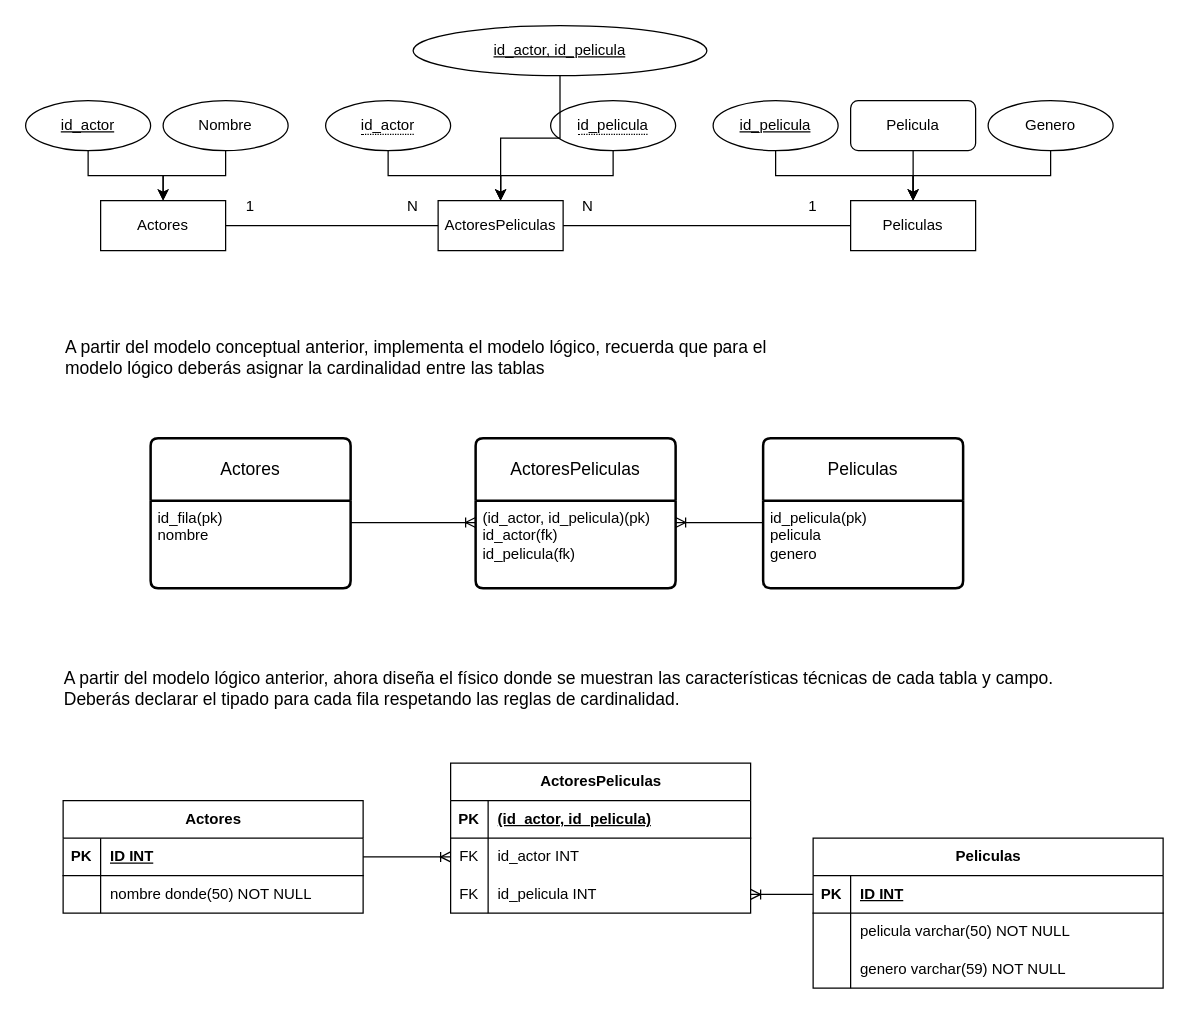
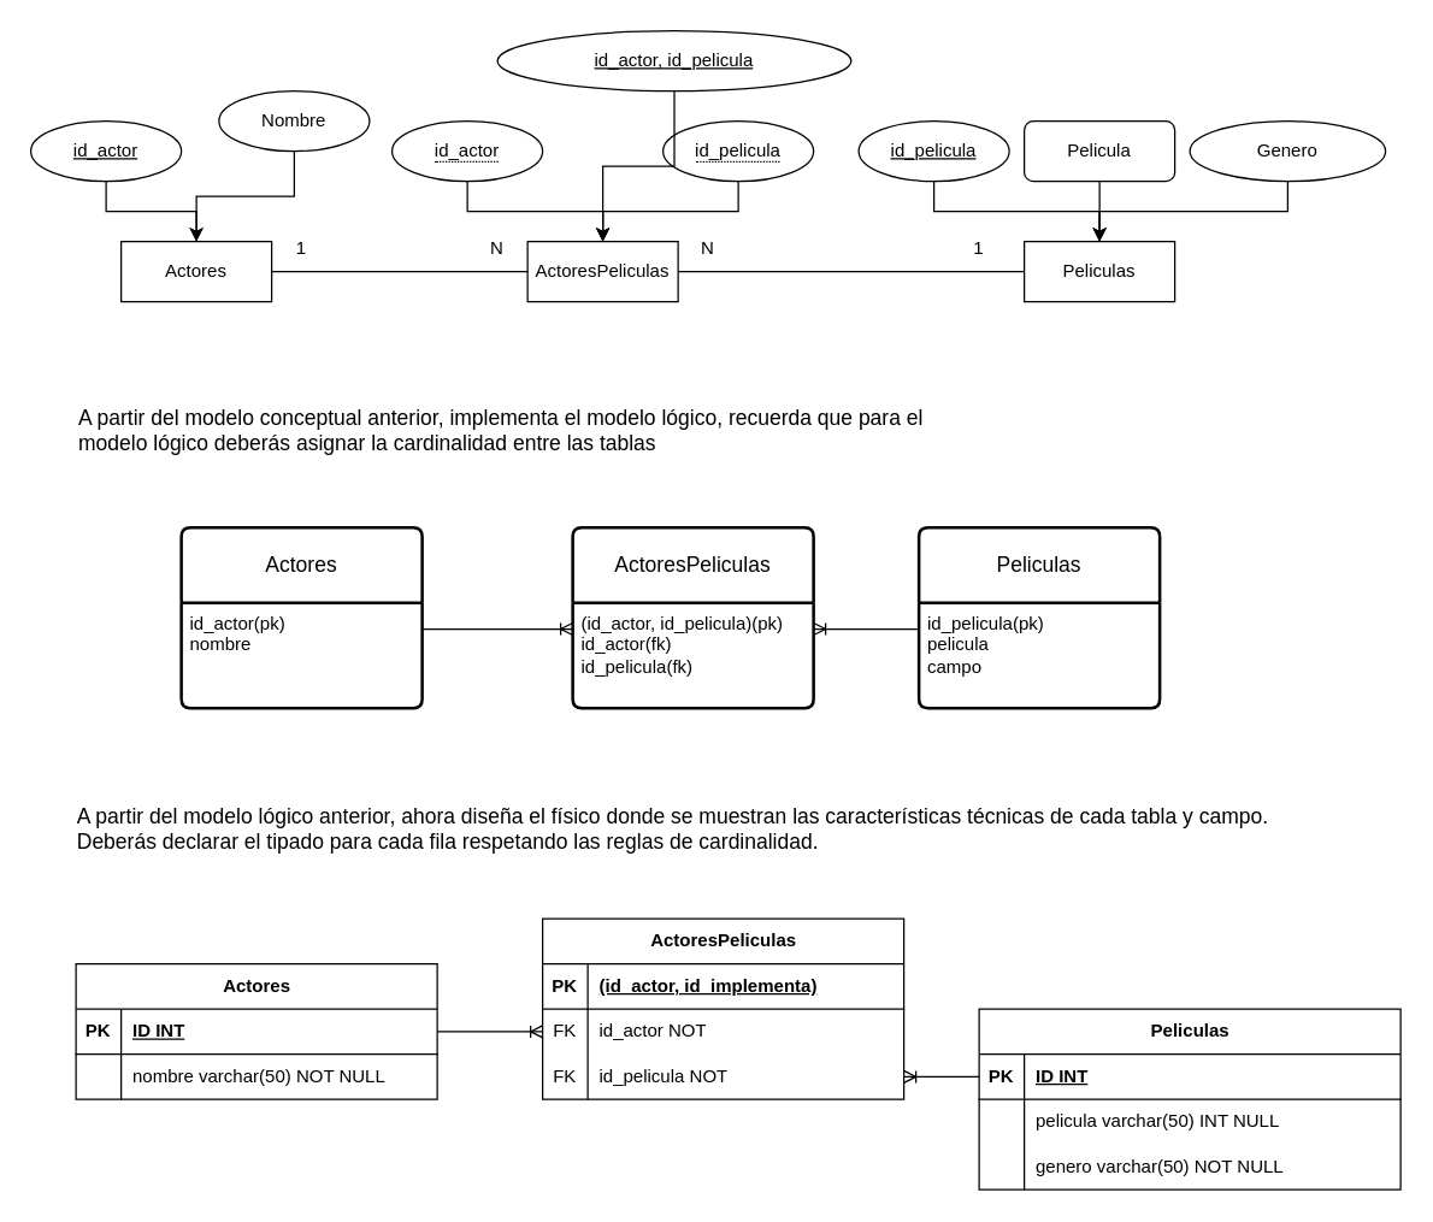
  <mxCell id="0" />
  <mxCell id="1" parent="0" />
  <mxCell id="2" value="Peliculas" style="whiteSpace=wrap;html=1;align=center;" vertex="1" parent="1"><mxGeometry x="680" y="160" width="100" height="40" as="geometry" /></mxCell>
  <mxCell id="3" value="Actores" style="whiteSpace=wrap;html=1;align=center;" vertex="1" parent="1"><mxGeometry x="80" y="160" width="100" height="40" as="geometry" /></mxCell>
  <mxCell id="4" style="edgeStyle=orthogonalEdgeStyle;rounded=0;orthogonalLoop=1;jettySize=auto;html=1;exitX=0.5;exitY=1;exitDx=0;exitDy=0;entryX=0.5;entryY=0;entryDx=0;entryDy=0;" edge="1" parent="1" source="5" target="2"><mxGeometry relative="1" as="geometry" /></mxCell>
  <mxCell id="5" value="Pelicula" style="whiteSpace=wrap;html=1;align=center;rounded=1;" vertex="1" parent="1"><mxGeometry x="680" y="80" width="100" height="40" as="geometry" /></mxCell>
  <mxCell id="6" style="edgeStyle=orthogonalEdgeStyle;rounded=0;orthogonalLoop=1;jettySize=auto;html=1;exitX=0.5;exitY=1;exitDx=0;exitDy=0;entryX=0.5;entryY=0;entryDx=0;entryDy=0;" edge="1" parent="1" source="7" target="3"><mxGeometry relative="1" as="geometry" /></mxCell>
- <mxCell id="7" value="Nombre" style="ellipse;whiteSpace=wrap;html=1;align=center;" vertex="1" parent="1"><mxGeometry x="130" y="80" width="100" height="40" as="geometry" /></mxCell>
+ <mxCell id="7" value="Nombre" style="ellipse;whiteSpace=wrap;html=1;align=center;" vertex="1" parent="1"><mxGeometry x="145" y="60" width="100" height="40" as="geometry" /></mxCell>
  <mxCell id="8" style="edgeStyle=orthogonalEdgeStyle;rounded=0;orthogonalLoop=1;jettySize=auto;html=1;exitX=0.5;exitY=1;exitDx=0;exitDy=0;entryX=0.5;entryY=0;entryDx=0;entryDy=0;" edge="1" parent="1" source="9" target="2"><mxGeometry relative="1" as="geometry" /></mxCell>
- <mxCell id="9" value="Genero" style="ellipse;whiteSpace=wrap;html=1;align=center;" vertex="1" parent="1"><mxGeometry x="790" y="80" width="100" height="40" as="geometry" /></mxCell>
+ <mxCell id="9" value="Genero" style="ellipse;whiteSpace=wrap;html=1;align=center;" vertex="1" parent="1"><mxGeometry x="790" y="80" width="130" height="40" as="geometry" /></mxCell>
  <mxCell id="10" style="edgeStyle=orthogonalEdgeStyle;rounded=0;orthogonalLoop=1;jettySize=auto;html=1;exitX=0.5;exitY=1;exitDx=0;exitDy=0;entryX=0.5;entryY=0;entryDx=0;entryDy=0;" edge="1" parent="1" source="11" target="2"><mxGeometry relative="1" as="geometry" /></mxCell>
  <mxCell id="11" value="id_pelicula" style="ellipse;whiteSpace=wrap;html=1;align=center;fontStyle=4;" vertex="1" parent="1"><mxGeometry x="570" y="80" width="100" height="40" as="geometry" /></mxCell>
  <mxCell id="12" style="edgeStyle=orthogonalEdgeStyle;rounded=0;orthogonalLoop=1;jettySize=auto;html=1;exitX=0.5;exitY=1;exitDx=0;exitDy=0;entryX=0.5;entryY=0;entryDx=0;entryDy=0;" edge="1" parent="1" source="13" target="3"><mxGeometry relative="1" as="geometry" /></mxCell>
  <mxCell id="13" value="id_actor" style="ellipse;whiteSpace=wrap;html=1;align=center;fontStyle=4;" vertex="1" parent="1"><mxGeometry x="20" y="80" width="100" height="40" as="geometry" /></mxCell>
  <mxCell id="14" style="edgeStyle=orthogonalEdgeStyle;rounded=0;orthogonalLoop=1;jettySize=auto;html=1;exitX=0.5;exitY=1;exitDx=0;exitDy=0;" edge="1" parent="1" source="2" target="2"><mxGeometry relative="1" as="geometry" /></mxCell>
  <mxCell id="15" value="ActoresPeliculas" style="whiteSpace=wrap;html=1;align=center;" vertex="1" parent="1"><mxGeometry x="350" y="160" width="100" height="40" as="geometry" /></mxCell>
  <mxCell id="16" style="edgeStyle=orthogonalEdgeStyle;rounded=0;orthogonalLoop=1;jettySize=auto;html=1;exitX=0.5;exitY=1;exitDx=0;exitDy=0;entryX=0.5;entryY=0;entryDx=0;entryDy=0;" edge="1" parent="1" source="17" target="15"><mxGeometry relative="1" as="geometry" /></mxCell>
  <mxCell id="17" value="&lt;span style=&quot;border-bottom: 1px dotted&quot;&gt;id_actor&lt;/span&gt;" style="ellipse;whiteSpace=wrap;html=1;align=center;" vertex="1" parent="1"><mxGeometry x="260" y="80" width="100" height="40" as="geometry" /></mxCell>
  <mxCell id="18" style="edgeStyle=orthogonalEdgeStyle;rounded=0;orthogonalLoop=1;jettySize=auto;html=1;exitX=0.5;exitY=1;exitDx=0;exitDy=0;entryX=0.5;entryY=0;entryDx=0;entryDy=0;" edge="1" parent="1" source="19" target="15"><mxGeometry relative="1" as="geometry" /></mxCell>
  <mxCell id="19" value="&lt;span style=&quot;border-bottom: 1px dotted&quot;&gt;id_pelicula&lt;/span&gt;" style="ellipse;whiteSpace=wrap;html=1;align=center;" vertex="1" parent="1"><mxGeometry x="440" y="80" width="100" height="40" as="geometry" /></mxCell>
  <mxCell id="20" style="edgeStyle=orthogonalEdgeStyle;rounded=0;orthogonalLoop=1;jettySize=auto;html=1;exitX=0.5;exitY=1;exitDx=0;exitDy=0;entryX=0.5;entryY=0;entryDx=0;entryDy=0;" edge="1" parent="1" source="21" target="15"><mxGeometry relative="1" as="geometry" /></mxCell>
  <mxCell id="21" value="id_actor, id_pelicula" style="ellipse;whiteSpace=wrap;html=1;align=center;fontStyle=4;" vertex="1" parent="1"><mxGeometry x="330" y="20" width="235" height="40" as="geometry" /></mxCell>
  <mxCell id="22" value="" style="endArrow=none;html=1;rounded=0;entryX=0;entryY=0.5;entryDx=0;entryDy=0;exitX=1;exitY=0.5;exitDx=0;exitDy=0;" edge="1" parent="1" source="15" target="2"><mxGeometry relative="1" as="geometry"><mxPoint x="480" y="179.5" as="sourcePoint" /><mxPoint x="640" y="179.5" as="targetPoint" /></mxGeometry></mxCell>
  <mxCell id="23" value="" style="endArrow=none;html=1;rounded=0;entryX=0;entryY=0.5;entryDx=0;entryDy=0;exitX=1;exitY=0.5;exitDx=0;exitDy=0;" edge="1" parent="1" source="3" target="15"><mxGeometry relative="1" as="geometry"><mxPoint x="210" y="180" as="sourcePoint" /><mxPoint x="340" y="179.5" as="targetPoint" /></mxGeometry></mxCell>
  <mxCell id="24" value="N" style="text;html=1;align=center;verticalAlign=middle;whiteSpace=wrap;rounded=0;" vertex="1" parent="1"><mxGeometry x="300" y="150" width="60" height="30" as="geometry" /></mxCell>
  <mxCell id="25" value="N" style="text;html=1;align=center;verticalAlign=middle;whiteSpace=wrap;rounded=0;" vertex="1" parent="1"><mxGeometry x="440" y="150" width="60" height="30" as="geometry" /></mxCell>
  <mxCell id="26" value="1" style="text;html=1;align=center;verticalAlign=middle;whiteSpace=wrap;rounded=0;" vertex="1" parent="1"><mxGeometry x="620" y="150" width="60" height="30" as="geometry" /></mxCell>
  <mxCell id="27" value="1" style="text;html=1;align=center;verticalAlign=middle;whiteSpace=wrap;rounded=0;" vertex="1" parent="1"><mxGeometry x="170" y="150" width="60" height="30" as="geometry" /></mxCell>
  <mxCell id="28" value="&lt;font style=&quot;font-size: 14px;&quot;&gt;A partir del modelo conceptual anterior, implementa el modelo lógico, recuerda que para el&lt;br&gt;modelo lógico deberás asignar la cardinalidad entre las tablas&lt;/font&gt;" style="text;html=1;align=left;verticalAlign=middle;whiteSpace=wrap;rounded=0;" vertex="1" parent="1"><mxGeometry x="50" y="260" width="730" height="50" as="geometry" /></mxCell>
  <mxCell id="29" value="ActoresPeliculas" style="swimlane;childLayout=stackLayout;horizontal=1;startSize=50;horizontalStack=0;rounded=1;fontSize=14;fontStyle=0;strokeWidth=2;resizeParent=0;resizeLast=1;shadow=0;dashed=0;align=center;arcSize=4;whiteSpace=wrap;html=1;" vertex="1" parent="1"><mxGeometry x="380" y="350" width="160" height="120" as="geometry" /></mxCell>
  <mxCell id="30" value="(id_actor, id_pelicula)(pk)&lt;div&gt;id_actor(fk)&lt;/div&gt;&lt;div&gt;id_pelicula(fk)&lt;/div&gt;" style="align=left;strokeColor=none;fillColor=none;spacingLeft=4;fontSize=12;verticalAlign=top;resizable=0;rotatable=0;part=1;html=1;" vertex="1" parent="29"><mxGeometry y="50" width="160" height="70" as="geometry" /></mxCell>
  <mxCell id="31" value="Peliculas" style="swimlane;childLayout=stackLayout;horizontal=1;startSize=50;horizontalStack=0;rounded=1;fontSize=14;fontStyle=0;strokeWidth=2;resizeParent=0;resizeLast=1;shadow=0;dashed=0;align=center;arcSize=4;whiteSpace=wrap;html=1;" vertex="1" parent="1"><mxGeometry x="610" y="350" width="160" height="120" as="geometry" /></mxCell>
- <mxCell id="32" value="id_pelicula(pk)&lt;div&gt;pelicula&lt;/div&gt;&lt;div&gt;genero&lt;/div&gt;" style="align=left;strokeColor=none;fillColor=none;spacingLeft=4;fontSize=12;verticalAlign=top;resizable=0;rotatable=0;part=1;html=1;" vertex="1" parent="31"><mxGeometry y="50" width="160" height="70" as="geometry" /></mxCell>
+ <mxCell id="32" value="id_pelicula(pk)&lt;div&gt;pelicula&lt;/div&gt;&lt;div&gt;campo&lt;/div&gt;" style="align=left;strokeColor=none;fillColor=none;spacingLeft=4;fontSize=12;verticalAlign=top;resizable=0;rotatable=0;part=1;html=1;" vertex="1" parent="31"><mxGeometry y="50" width="160" height="70" as="geometry" /></mxCell>
  <mxCell id="33" value="Actores" style="swimlane;childLayout=stackLayout;horizontal=1;startSize=50;horizontalStack=0;rounded=1;fontSize=14;fontStyle=0;strokeWidth=2;resizeParent=0;resizeLast=1;shadow=0;dashed=0;align=center;arcSize=4;whiteSpace=wrap;html=1;" vertex="1" parent="1"><mxGeometry x="120" y="350" width="160" height="120" as="geometry" /></mxCell>
- <mxCell id="34" value="id_fila(pk)&lt;div&gt;nombre&lt;/div&gt;" style="align=left;strokeColor=none;fillColor=none;spacingLeft=4;fontSize=12;verticalAlign=top;resizable=0;rotatable=0;part=1;html=1;" vertex="1" parent="33"><mxGeometry y="50" width="160" height="70" as="geometry" /></mxCell>
+ <mxCell id="34" value="id_actor(pk)&lt;div&gt;nombre&lt;/div&gt;" style="align=left;strokeColor=none;fillColor=none;spacingLeft=4;fontSize=12;verticalAlign=top;resizable=0;rotatable=0;part=1;html=1;" vertex="1" parent="33"><mxGeometry y="50" width="160" height="70" as="geometry" /></mxCell>
  <mxCell id="35" value="" style="fontSize=12;html=1;endArrow=ERoneToMany;rounded=0;exitX=1;exitY=0.25;exitDx=0;exitDy=0;entryX=0;entryY=0.25;entryDx=0;entryDy=0;" edge="1" parent="1" source="34" target="30"><mxGeometry width="100" height="100" relative="1" as="geometry"><mxPoint x="240" y="585" as="sourcePoint" /><mxPoint x="340" y="485" as="targetPoint" /></mxGeometry></mxCell>
  <mxCell id="36" value="" style="fontSize=12;html=1;endArrow=ERoneToMany;rounded=0;exitX=0;exitY=0.25;exitDx=0;exitDy=0;entryX=1;entryY=0.25;entryDx=0;entryDy=0;" edge="1" parent="1" source="32" target="30"><mxGeometry width="100" height="100" relative="1" as="geometry"><mxPoint x="640" y="420" as="sourcePoint" /><mxPoint x="560" y="420" as="targetPoint" /></mxGeometry></mxCell>
  <mxCell id="37" value="&lt;div style=&quot;text-align: left;&quot;&gt;&lt;span style=&quot;font-size: 14px; background-color: initial;&quot;&gt;A partir del modelo lógico anterior, ahora diseña el físico donde se muestran las&amp;nbsp;&lt;/span&gt;&lt;span style=&quot;font-size: 14px; background-color: initial;&quot;&gt;características técnicas de cada tabla y campo. Deberás declarar el tipado para cada fila&amp;nbsp;&lt;/span&gt;&lt;span style=&quot;font-size: 14px; background-color: initial;&quot;&gt;respetando las reglas de cardinalidad.&lt;/span&gt;&lt;/div&gt;" style="text;html=1;align=center;verticalAlign=middle;whiteSpace=wrap;rounded=0;" vertex="1" parent="1"><mxGeometry x="50" y="520" width="820" height="60" as="geometry" /></mxCell>
  <mxCell id="38" value="ActoresPeliculas" style="shape=table;startSize=30;container=1;collapsible=1;childLayout=tableLayout;fixedRows=1;rowLines=0;fontStyle=1;align=center;resizeLast=1;html=1;" vertex="1" parent="1"><mxGeometry x="360" y="610" width="240" height="120" as="geometry" /></mxCell>
  <mxCell id="39" value="" style="shape=tableRow;horizontal=0;startSize=0;swimlaneHead=0;swimlaneBody=0;fillColor=none;collapsible=0;dropTarget=0;points=[[0,0.5],[1,0.5]];portConstraint=eastwest;top=0;left=0;right=0;bottom=1;" vertex="1" parent="38"><mxGeometry y="30" width="240" height="30" as="geometry" /></mxCell>
  <mxCell id="40" value="PK" style="shape=partialRectangle;connectable=0;fillColor=none;top=0;left=0;bottom=0;right=0;fontStyle=1;overflow=hidden;whiteSpace=wrap;html=1;" vertex="1" parent="39"><mxGeometry width="30" height="30" as="geometry"><mxRectangle width="30" height="30" as="alternateBounds" /></mxGeometry></mxCell>
- <mxCell id="41" value="(id_actor, id_pelicula)" style="shape=partialRectangle;connectable=0;fillColor=none;top=0;left=0;bottom=0;right=0;align=left;spacingLeft=6;fontStyle=5;overflow=hidden;whiteSpace=wrap;html=1;" vertex="1" parent="39"><mxGeometry x="30" width="210" height="30" as="geometry"><mxRectangle width="210" height="30" as="alternateBounds" /></mxGeometry></mxCell>
+ <mxCell id="41" value="(id_actor, id_implementa)" style="shape=partialRectangle;connectable=0;fillColor=none;top=0;left=0;bottom=0;right=0;align=left;spacingLeft=6;fontStyle=5;overflow=hidden;whiteSpace=wrap;html=1;" vertex="1" parent="39"><mxGeometry x="30" width="210" height="30" as="geometry"><mxRectangle width="210" height="30" as="alternateBounds" /></mxGeometry></mxCell>
  <mxCell id="42" value="" style="shape=tableRow;horizontal=0;startSize=0;swimlaneHead=0;swimlaneBody=0;fillColor=none;collapsible=0;dropTarget=0;points=[[0,0.5],[1,0.5]];portConstraint=eastwest;top=0;left=0;right=0;bottom=0;" vertex="1" parent="38"><mxGeometry y="60" width="240" height="30" as="geometry" /></mxCell>
  <mxCell id="43" value="FK" style="shape=partialRectangle;connectable=0;fillColor=none;top=0;left=0;bottom=0;right=0;editable=1;overflow=hidden;whiteSpace=wrap;html=1;" vertex="1" parent="42"><mxGeometry width="30" height="30" as="geometry"><mxRectangle width="30" height="30" as="alternateBounds" /></mxGeometry></mxCell>
- <mxCell id="44" value="id_actor INT" style="shape=partialRectangle;connectable=0;fillColor=none;top=0;left=0;bottom=0;right=0;align=left;spacingLeft=6;overflow=hidden;whiteSpace=wrap;html=1;" vertex="1" parent="42"><mxGeometry x="30" width="210" height="30" as="geometry"><mxRectangle width="210" height="30" as="alternateBounds" /></mxGeometry></mxCell>
+ <mxCell id="44" value="id_actor NOT" style="shape=partialRectangle;connectable=0;fillColor=none;top=0;left=0;bottom=0;right=0;align=left;spacingLeft=6;overflow=hidden;whiteSpace=wrap;html=1;" vertex="1" parent="42"><mxGeometry x="30" width="210" height="30" as="geometry"><mxRectangle width="210" height="30" as="alternateBounds" /></mxGeometry></mxCell>
  <mxCell id="45" value="" style="shape=tableRow;horizontal=0;startSize=0;swimlaneHead=0;swimlaneBody=0;fillColor=none;collapsible=0;dropTarget=0;points=[[0,0.5],[1,0.5]];portConstraint=eastwest;top=0;left=0;right=0;bottom=0;" vertex="1" parent="38"><mxGeometry y="90" width="240" height="30" as="geometry" /></mxCell>
  <mxCell id="46" value="FK" style="shape=partialRectangle;connectable=0;fillColor=none;top=0;left=0;bottom=0;right=0;editable=1;overflow=hidden;whiteSpace=wrap;html=1;" vertex="1" parent="45"><mxGeometry width="30" height="30" as="geometry"><mxRectangle width="30" height="30" as="alternateBounds" /></mxGeometry></mxCell>
- <mxCell id="47" value="id_pelicula INT" style="shape=partialRectangle;connectable=0;fillColor=none;top=0;left=0;bottom=0;right=0;align=left;spacingLeft=6;overflow=hidden;whiteSpace=wrap;html=1;" vertex="1" parent="45"><mxGeometry x="30" width="210" height="30" as="geometry"><mxRectangle width="210" height="30" as="alternateBounds" /></mxGeometry></mxCell>
+ <mxCell id="47" value="id_pelicula NOT" style="shape=partialRectangle;connectable=0;fillColor=none;top=0;left=0;bottom=0;right=0;align=left;spacingLeft=6;overflow=hidden;whiteSpace=wrap;html=1;" vertex="1" parent="45"><mxGeometry x="30" width="210" height="30" as="geometry"><mxRectangle width="210" height="30" as="alternateBounds" /></mxGeometry></mxCell>
  <mxCell id="48" value="Peliculas" style="shape=table;startSize=30;container=1;collapsible=1;childLayout=tableLayout;fixedRows=1;rowLines=0;fontStyle=1;align=center;resizeLast=1;html=1;" vertex="1" parent="1"><mxGeometry x="650" y="670" width="280" height="120" as="geometry" /></mxCell>
  <mxCell id="49" value="" style="shape=tableRow;horizontal=0;startSize=0;swimlaneHead=0;swimlaneBody=0;fillColor=none;collapsible=0;dropTarget=0;points=[[0,0.5],[1,0.5]];portConstraint=eastwest;top=0;left=0;right=0;bottom=1;" vertex="1" parent="48"><mxGeometry y="30" width="280" height="30" as="geometry" /></mxCell>
  <mxCell id="50" value="PK" style="shape=partialRectangle;connectable=0;fillColor=none;top=0;left=0;bottom=0;right=0;fontStyle=1;overflow=hidden;whiteSpace=wrap;html=1;" vertex="1" parent="49"><mxGeometry width="30" height="30" as="geometry"><mxRectangle width="30" height="30" as="alternateBounds" /></mxGeometry></mxCell>
  <mxCell id="51" value="ID INT" style="shape=partialRectangle;connectable=0;fillColor=none;top=0;left=0;bottom=0;right=0;align=left;spacingLeft=6;fontStyle=5;overflow=hidden;whiteSpace=wrap;html=1;" vertex="1" parent="49"><mxGeometry x="30" width="250" height="30" as="geometry"><mxRectangle width="250" height="30" as="alternateBounds" /></mxGeometry></mxCell>
  <mxCell id="52" value="" style="shape=tableRow;horizontal=0;startSize=0;swimlaneHead=0;swimlaneBody=0;fillColor=none;collapsible=0;dropTarget=0;points=[[0,0.5],[1,0.5]];portConstraint=eastwest;top=0;left=0;right=0;bottom=0;" vertex="1" parent="48"><mxGeometry y="60" width="280" height="30" as="geometry" /></mxCell>
  <mxCell id="53" value="" style="shape=partialRectangle;connectable=0;fillColor=none;top=0;left=0;bottom=0;right=0;editable=1;overflow=hidden;whiteSpace=wrap;html=1;" vertex="1" parent="52"><mxGeometry width="30" height="30" as="geometry"><mxRectangle width="30" height="30" as="alternateBounds" /></mxGeometry></mxCell>
- <mxCell id="54" value="pelicula varchar(50) NOT NULL&amp;nbsp;" style="shape=partialRectangle;connectable=0;fillColor=none;top=0;left=0;bottom=0;right=0;align=left;spacingLeft=6;overflow=hidden;whiteSpace=wrap;html=1;" vertex="1" parent="52"><mxGeometry x="30" width="250" height="30" as="geometry"><mxRectangle width="250" height="30" as="alternateBounds" /></mxGeometry></mxCell>
+ <mxCell id="54" value="pelicula varchar(50) INT NULL&amp;nbsp;" style="shape=partialRectangle;connectable=0;fillColor=none;top=0;left=0;bottom=0;right=0;align=left;spacingLeft=6;overflow=hidden;whiteSpace=wrap;html=1;" vertex="1" parent="52"><mxGeometry x="30" width="250" height="30" as="geometry"><mxRectangle width="250" height="30" as="alternateBounds" /></mxGeometry></mxCell>
  <mxCell id="55" value="" style="shape=tableRow;horizontal=0;startSize=0;swimlaneHead=0;swimlaneBody=0;fillColor=none;collapsible=0;dropTarget=0;points=[[0,0.5],[1,0.5]];portConstraint=eastwest;top=0;left=0;right=0;bottom=0;" vertex="1" parent="48"><mxGeometry y="90" width="280" height="30" as="geometry" /></mxCell>
  <mxCell id="56" value="" style="shape=partialRectangle;connectable=0;fillColor=none;top=0;left=0;bottom=0;right=0;editable=1;overflow=hidden;whiteSpace=wrap;html=1;" vertex="1" parent="55"><mxGeometry width="30" height="30" as="geometry"><mxRectangle width="30" height="30" as="alternateBounds" /></mxGeometry></mxCell>
- <mxCell id="57" value="genero varchar(59) NOT NULL&lt;span style=&quot;background-color: initial;&quot;&gt;&amp;nbsp;&lt;/span&gt;" style="shape=partialRectangle;connectable=0;fillColor=none;top=0;left=0;bottom=0;right=0;align=left;spacingLeft=6;overflow=hidden;whiteSpace=wrap;html=1;" vertex="1" parent="55"><mxGeometry x="30" width="250" height="30" as="geometry"><mxRectangle width="250" height="30" as="alternateBounds" /></mxGeometry></mxCell>
+ <mxCell id="57" value="genero varchar(50) NOT NULL&lt;span style=&quot;background-color: initial;&quot;&gt;&amp;nbsp;&lt;/span&gt;" style="shape=partialRectangle;connectable=0;fillColor=none;top=0;left=0;bottom=0;right=0;align=left;spacingLeft=6;overflow=hidden;whiteSpace=wrap;html=1;" vertex="1" parent="55"><mxGeometry x="30" width="250" height="30" as="geometry"><mxRectangle width="250" height="30" as="alternateBounds" /></mxGeometry></mxCell>
  <mxCell id="58" value="Actores" style="shape=table;startSize=30;container=1;collapsible=1;childLayout=tableLayout;fixedRows=1;rowLines=0;fontStyle=1;align=center;resizeLast=1;html=1;" vertex="1" parent="1"><mxGeometry x="50" y="640" width="240" height="90" as="geometry" /></mxCell>
  <mxCell id="59" value="" style="shape=tableRow;horizontal=0;startSize=0;swimlaneHead=0;swimlaneBody=0;fillColor=none;collapsible=0;dropTarget=0;points=[[0,0.5],[1,0.5]];portConstraint=eastwest;top=0;left=0;right=0;bottom=1;" vertex="1" parent="58"><mxGeometry y="30" width="240" height="30" as="geometry" /></mxCell>
  <mxCell id="60" value="PK" style="shape=partialRectangle;connectable=0;fillColor=none;top=0;left=0;bottom=0;right=0;fontStyle=1;overflow=hidden;whiteSpace=wrap;html=1;" vertex="1" parent="59"><mxGeometry width="30" height="30" as="geometry"><mxRectangle width="30" height="30" as="alternateBounds" /></mxGeometry></mxCell>
  <mxCell id="61" value="ID INT" style="shape=partialRectangle;connectable=0;fillColor=none;top=0;left=0;bottom=0;right=0;align=left;spacingLeft=6;fontStyle=5;overflow=hidden;whiteSpace=wrap;html=1;" vertex="1" parent="59"><mxGeometry x="30" width="210" height="30" as="geometry"><mxRectangle width="210" height="30" as="alternateBounds" /></mxGeometry></mxCell>
  <mxCell id="62" value="" style="shape=tableRow;horizontal=0;startSize=0;swimlaneHead=0;swimlaneBody=0;fillColor=none;collapsible=0;dropTarget=0;points=[[0,0.5],[1,0.5]];portConstraint=eastwest;top=0;left=0;right=0;bottom=0;" vertex="1" parent="58"><mxGeometry y="60" width="240" height="30" as="geometry" /></mxCell>
  <mxCell id="63" value="" style="shape=partialRectangle;connectable=0;fillColor=none;top=0;left=0;bottom=0;right=0;editable=1;overflow=hidden;whiteSpace=wrap;html=1;" vertex="1" parent="62"><mxGeometry width="30" height="30" as="geometry"><mxRectangle width="30" height="30" as="alternateBounds" /></mxGeometry></mxCell>
- <mxCell id="64" value="nombre donde(50) NOT NULL" style="shape=partialRectangle;connectable=0;fillColor=none;top=0;left=0;bottom=0;right=0;align=left;spacingLeft=6;overflow=hidden;whiteSpace=wrap;html=1;" vertex="1" parent="62"><mxGeometry x="30" width="210" height="30" as="geometry"><mxRectangle width="210" height="30" as="alternateBounds" /></mxGeometry></mxCell>
+ <mxCell id="64" value="nombre varchar(50) NOT NULL" style="shape=partialRectangle;connectable=0;fillColor=none;top=0;left=0;bottom=0;right=0;align=left;spacingLeft=6;overflow=hidden;whiteSpace=wrap;html=1;" vertex="1" parent="62"><mxGeometry x="30" width="210" height="30" as="geometry"><mxRectangle width="210" height="30" as="alternateBounds" /></mxGeometry></mxCell>
  <mxCell id="65" value="" style="fontSize=12;html=1;endArrow=ERoneToMany;rounded=0;exitX=1;exitY=0.5;exitDx=0;exitDy=0;entryX=0;entryY=0.5;entryDx=0;entryDy=0;" edge="1" parent="1" source="59" target="42"><mxGeometry width="100" height="100" relative="1" as="geometry"><mxPoint x="300" y="790" as="sourcePoint" /><mxPoint x="350" y="730" as="targetPoint" /></mxGeometry></mxCell>
  <mxCell id="66" value="" style="fontSize=12;html=1;endArrow=ERoneToMany;rounded=0;exitX=0;exitY=0.5;exitDx=0;exitDy=0;entryX=1;entryY=0.5;entryDx=0;entryDy=0;" edge="1" parent="1" source="49" target="45"><mxGeometry width="100" height="100" relative="1" as="geometry"><mxPoint x="630" y="740" as="sourcePoint" /><mxPoint x="570" y="730" as="targetPoint" /></mxGeometry></mxCell>
